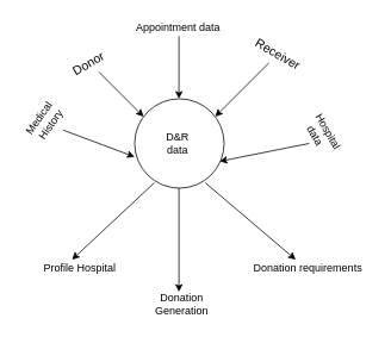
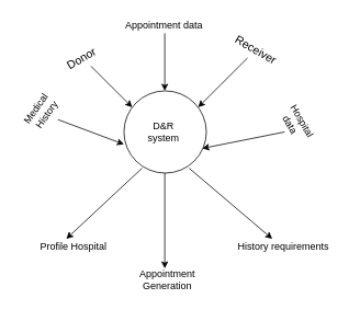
  <mxCell id="0" />
  <mxCell id="1" parent="0" />
- <mxCell id="2" value="D&amp;amp;R&amp;nbsp;&lt;br&gt;data&amp;nbsp;" style="ellipse;whiteSpace=wrap;html=1;aspect=fixed;" vertex="1" parent="1"><mxGeometry x="150" y="110" width="100" height="100" as="geometry" /></mxCell>
+ <mxCell id="2" value="D&amp;amp;R&amp;nbsp;&lt;br&gt;system&amp;nbsp;" style="ellipse;whiteSpace=wrap;html=1;aspect=fixed;" vertex="1" parent="1"><mxGeometry x="150" y="110" width="100" height="100" as="geometry" /></mxCell>
  <mxCell id="3" value="" style="endArrow=classic;html=1;" edge="1" parent="1"><mxGeometry width="50" height="50" relative="1" as="geometry"><mxPoint x="110" y="80" as="sourcePoint" /><mxPoint x="160" y="130" as="targetPoint" /></mxGeometry></mxCell>
  <mxCell id="4" value="" style="endArrow=classic;html=1;" edge="1" parent="1"><mxGeometry width="50" height="50" relative="1" as="geometry"><mxPoint x="199.5" y="40" as="sourcePoint" /><mxPoint x="199.5" y="110" as="targetPoint" /></mxGeometry></mxCell>
  <mxCell id="5" value="" style="endArrow=classic;html=1;" edge="1" parent="1"><mxGeometry width="50" height="50" relative="1" as="geometry"><mxPoint x="300" y="70" as="sourcePoint" /><mxPoint x="240" y="130" as="targetPoint" /></mxGeometry></mxCell>
  <mxCell id="6" value="&lt;font style=&quot;font-size: 14px&quot;&gt;Donor&amp;nbsp;&lt;/font&gt;" style="text;html=1;resizable=0;autosize=1;align=center;verticalAlign=middle;points=[];fillColor=none;strokeColor=none;rounded=0;rotation=-30;" vertex="1" parent="1"><mxGeometry x="70" y="60" width="60" height="20" as="geometry" /></mxCell>
  <mxCell id="7" value="&lt;font style=&quot;font-size: 14px&quot;&gt;Receiver&lt;/font&gt;" style="text;html=1;resizable=0;autosize=1;align=center;verticalAlign=middle;points=[];fillColor=none;strokeColor=none;rounded=0;rotation=30;" vertex="1" parent="1"><mxGeometry x="275" y="50" width="70" height="20" as="geometry" /></mxCell>
  <mxCell id="8" value="Appointment data&amp;nbsp;" style="text;html=1;resizable=0;autosize=1;align=center;verticalAlign=middle;points=[];fillColor=none;strokeColor=none;rounded=0;" vertex="1" parent="1"><mxGeometry x="140" y="20" width="120" height="20" as="geometry" /></mxCell>
  <mxCell id="9" value="" style="endArrow=classic;html=1;" edge="1" parent="1"><mxGeometry width="50" height="50" relative="1" as="geometry"><mxPoint x="70" y="145" as="sourcePoint" /><mxPoint x="150" y="175" as="targetPoint" /></mxGeometry></mxCell>
  <mxCell id="10" value="" style="endArrow=classic;html=1;" edge="1" parent="1"><mxGeometry width="50" height="50" relative="1" as="geometry"><mxPoint x="345" y="160" as="sourcePoint" /><mxPoint x="245" y="180" as="targetPoint" /></mxGeometry></mxCell>
  <mxCell id="11" value="Medical&amp;nbsp;&lt;br&gt;History" style="text;html=1;resizable=0;autosize=1;align=center;verticalAlign=middle;points=[];fillColor=none;strokeColor=none;rounded=0;rotation=-55;" vertex="1" parent="1"><mxGeometry x="20" y="120" width="60" height="30" as="geometry" /></mxCell>
  <mxCell id="12" value="Hospital&lt;br&gt;data&amp;nbsp;&amp;nbsp;" style="text;html=1;resizable=0;autosize=1;align=center;verticalAlign=middle;points=[];fillColor=none;strokeColor=none;rounded=0;rotation=60;" vertex="1" parent="1"><mxGeometry x="330" y="135" width="60" height="30" as="geometry" /></mxCell>
  <mxCell id="13" value="" style="endArrow=classic;html=1;exitX=0.22;exitY=0.94;exitDx=0;exitDy=0;exitPerimeter=0;" edge="1" parent="1" source="2"><mxGeometry width="50" height="50" relative="1" as="geometry"><mxPoint x="170" y="210" as="sourcePoint" /><mxPoint x="80" y="290" as="targetPoint" /></mxGeometry></mxCell>
  <mxCell id="14" value="" style="endArrow=classic;html=1;exitX=0.79;exitY=0.94;exitDx=0;exitDy=0;exitPerimeter=0;" edge="1" parent="1" source="2"><mxGeometry width="50" height="50" relative="1" as="geometry"><mxPoint x="240" y="210" as="sourcePoint" /><mxPoint x="330" y="290" as="targetPoint" /></mxGeometry></mxCell>
  <mxCell id="15" value="" style="endArrow=classic;html=1;exitX=0.22;exitY=0.94;exitDx=0;exitDy=0;exitPerimeter=0;" edge="1" parent="1"><mxGeometry width="50" height="50" relative="1" as="geometry"><mxPoint x="199.5" y="210" as="sourcePoint" /><mxPoint x="199.5" y="326" as="targetPoint" /></mxGeometry></mxCell>
  <mxCell id="16" value="Profile Hospital&amp;nbsp;" style="text;html=1;resizable=0;autosize=1;align=center;verticalAlign=middle;points=[];fillColor=none;strokeColor=none;rounded=0;" vertex="1" parent="1"><mxGeometry x="30" y="290" width="120" height="20" as="geometry" /></mxCell>
- <mxCell id="17" value="Donation&amp;nbsp;&lt;br&gt;Generation&amp;nbsp;" style="text;html=1;resizable=0;autosize=1;align=center;verticalAlign=middle;points=[];fillColor=none;strokeColor=none;rounded=0;" vertex="1" parent="1"><mxGeometry x="159" y="325" width="90" height="30" as="geometry" /></mxCell>
- <mxCell id="18" value="Donation requirements&amp;nbsp;" style="text;html=1;resizable=0;autosize=1;align=center;verticalAlign=middle;points=[];fillColor=none;strokeColor=none;rounded=0;" vertex="1" parent="1"><mxGeometry x="275" y="290" width="140" height="20" as="geometry" /></mxCell>
+ <mxCell id="17" value="Appointment&amp;nbsp;&lt;br&gt;Generation&amp;nbsp;" style="text;html=1;resizable=0;autosize=1;align=center;verticalAlign=middle;points=[];fillColor=none;strokeColor=none;rounded=0;" vertex="1" parent="1"><mxGeometry x="159" y="325" width="90" height="30" as="geometry" /></mxCell>
+ <mxCell id="18" value="History requirements&amp;nbsp;" style="text;html=1;resizable=0;autosize=1;align=center;verticalAlign=middle;points=[];fillColor=none;strokeColor=none;rounded=0;" vertex="1" parent="1"><mxGeometry x="275" y="290" width="140" height="20" as="geometry" /></mxCell>
